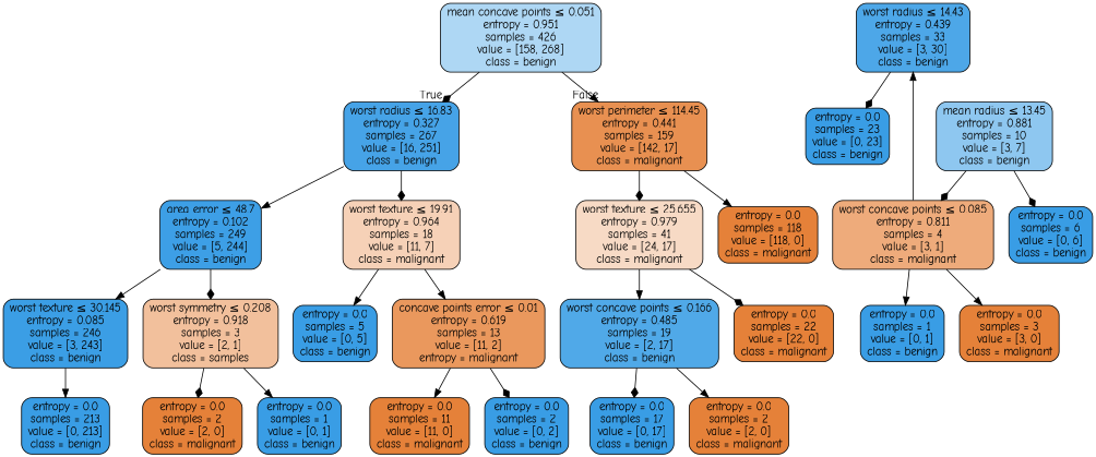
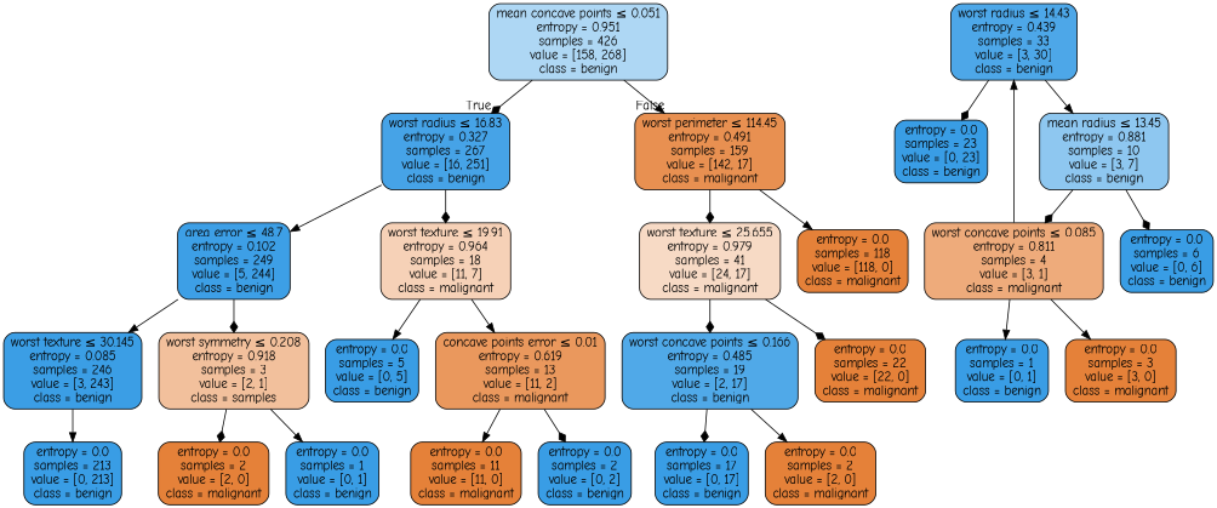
  digraph {
    fontname="Comic Neue"
    node [color=black fillcolor="#399de5" fontname="Comic Neue" shape=box style="filled, rounded"]
    edge [arrowhead=normal fontname="Comic Neue"]
    n1 [fillcolor="#aed7f4" label=<mean concave points &le; 0.051<br/>entropy = 0.951<br/>samples = 426<br/>value = [158, 268]<br/>class = benign>]
    n2 [fillcolor="#46a3e7" label=<worst radius &le; 16.83<br/>entropy = 0.327<br/>samples = 267<br/>value = [16, 251]<br/>class = benign>]
-   n3 [fillcolor="#e89051" label=<worst perimeter &le; 114.45<br/>entropy = 0.441<br/>samples = 159<br/>value = [142, 17]<br/>class = malignant>]
+   n3 [fillcolor="#e89051" label=<worst perimeter &le; 114.45<br/>entropy = 0.491<br/>samples = 159<br/>value = [142, 17]<br/>class = malignant>]
    n4 [fillcolor="#3d9fe6" label=<area error &le; 48.7<br/>entropy = 0.102<br/>samples = 249<br/>value = [5, 244]<br/>class = benign>]
    n5 [fillcolor="#f6d1b7" label=<worst texture &le; 19.91<br/>entropy = 0.964<br/>samples = 18<br/>value = [11, 7]<br/>class = malignant>]
    n6 [fillcolor="#f7dac5" label=<worst texture &le; 25.655<br/>entropy = 0.979<br/>samples = 41<br/>value = [24, 17]<br/>class = malignant>]
    n7 [fillcolor="#e58139" label=<entropy = 0.0<br/>samples = 118<br/>value = [118, 0]<br/>class = malignant>]
    n8 [fillcolor="#3b9ee5" label=<worst texture &le; 30.145<br/>entropy = 0.085<br/>samples = 246<br/>value = [3, 243]<br/>class = benign>]
    n9 [fillcolor="#f2c09c" label=<worst symmetry &le; 0.208<br/>entropy = 0.918<br/>samples = 3<br/>value = [2, 1]<br/>class = samples>]
    n10 [label=<entropy = 0.0<br/>samples = 5<br/>value = [0, 5]<br/>class = benign>]
-   n11 [fillcolor="#ea985d" label=<concave points error &le; 0.01<br/>entropy = 0.619<br/>samples = 13<br/>value = [11, 2]<br/>entropy = malignant>]
+   n11 [fillcolor="#ea985d" label=<concave points error &le; 0.01<br/>entropy = 0.619<br/>samples = 13<br/>value = [11, 2]<br/>class = malignant>]
    n12 [label=<entropy = 0.0<br/>samples = 213<br/>value = [0, 213]<br/>class = benign>]
    n13 [fillcolor="#e58139" label=<entropy = 0.0<br/>samples = 2<br/>value = [2, 0]<br/>class = malignant>]
    n14 [label=<entropy = 0.0<br/>samples = 1<br/>value = [0, 1]<br/>class = benign>]
    n15 [fillcolor="#4da7e8" label=<worst radius &le; 14.43<br/>entropy = 0.439<br/>samples = 33<br/>value = [3, 30]<br/>class = benign>]
    n16 [label=<entropy = 0.0<br/>samples = 23<br/>value = [0, 23]<br/>class = benign>]
    n17 [fillcolor="#8ec7f0" label=<mean radius &le; 13.45<br/>entropy = 0.881<br/>samples = 10<br/>value = [3, 7]<br/>class = benign>]
    n18 [fillcolor="#eeab7b" label=<worst concave points &le; 0.085<br/>entropy = 0.811<br/>samples = 4<br/>value = [3, 1]<br/>class = malignant>]
    n19 [label=<entropy = 0.0<br/>samples = 6<br/>value = [0, 6]<br/>class = benign>]
    n20 [label=<entropy = 0.0<br/>samples = 1<br/>value = [0, 1]<br/>class = benign>]
    n21 [fillcolor="#e58139" label=<entropy = 0.0<br/>samples = 3<br/>value = [3, 0]<br/>class = malignant>]
    n22 [fillcolor="#e58139" label=<entropy = 0.0<br/>samples = 11<br/>value = [11, 0]<br/>class = malignant>]
    n23 [label=<entropy = 0.0<br/>samples = 2<br/>value = [0, 2]<br/>class = benign>]
    n24 [fillcolor="#50a9e8" label=<worst concave points &le; 0.166<br/>entropy = 0.485<br/>samples = 19<br/>value = [2, 17]<br/>class = benign>]
    n25 [fillcolor="#e58139" label=<entropy = 0.0<br/>samples = 22<br/>value = [22, 0]<br/>class = malignant>]
    n26 [label=<entropy = 0.0<br/>samples = 17<br/>value = [0, 17]<br/>class = benign>]
    n27 [fillcolor="#e58139" label=<entropy = 0.0<br/>samples = 2<br/>value = [2, 0]<br/>class = malignant>]
    n1 -> n2 [arrowhead=diamond headlabel=True labelangle=45 labeldistance=2.5]
    n1 -> n3 [headlabel=False labelangle=-45 labeldistance=2.5]
    n2 -> n4
    n2 -> n5 [arrowhead=diamond]
    n3 -> n6 [arrowhead=diamond]
    n3 -> n7
    n4 -> n8
    n4 -> n9 [arrowhead=diamond]
    n5 -> n10
    n5 -> n11
-   n6 -> n24
+   n6 -> n24 [arrowhead=diamond]
    n6 -> n25 [arrowhead=diamond]
    n8 -> n12
    n9 -> n13 [arrowhead=diamond]
    n9 -> n14
    n11 -> n22
    n11 -> n23 [arrowhead=diamond]
    n15 -> n16 [arrowhead=diamond]
+   n15 -> n17
    n17 -> n18 [arrowhead=diamond]
    n17 -> n19 [arrowhead=diamond]
    n18 -> n15
    n18 -> n20
    n18 -> n21
    n24 -> n26 [arrowhead=diamond]
    n24 -> n27
  }
